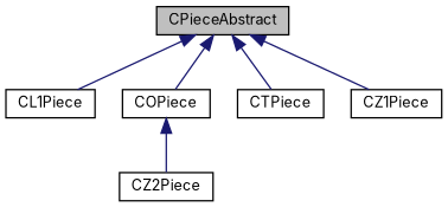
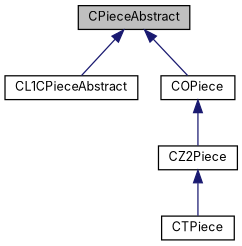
  digraph {
    fontname=Inter
    node [color=black fillcolor=white fontname=Inter fontsize=10 shape=record style=filled]
    edge [color=midnightblue dir=back fontname=Inter fontsize=10 labelfontname=Helvetica labelfontsize=10 style=solid]
    n1 [fillcolor=grey75 fontcolor=black height=0.2 label=CPieceAbstract width=0.4]
-   n2 [height=0.2 label=CL1Piece width=0.4]
+   n2 [height=0.2 label=CL1CPieceAbstract width=0.4]
    n3 [height=0.2 label=COPiece width=0.4]
    n4 [height=0.2 label=CTPiece width=0.4]
-   n5 [height=0.2 label=CZ1Piece width=0.4]
    n6 [height=0.2 label=CZ2Piece width=0.4]
    n1 -> n2
    n1 -> n3
-   n1 -> n4
-   n1 -> n5
+   n6 -> n4
    n3 -> n6
  }
